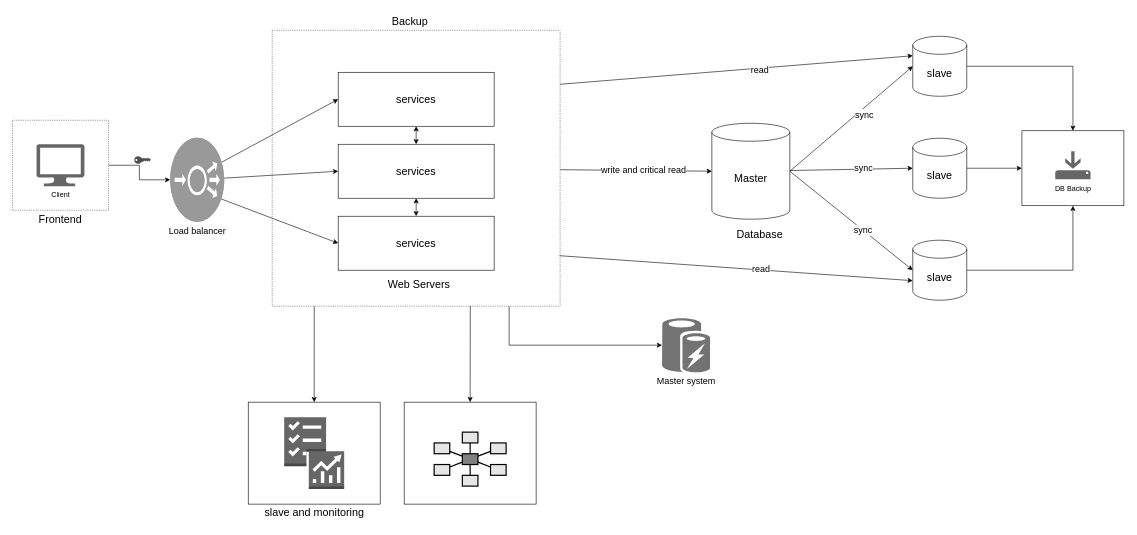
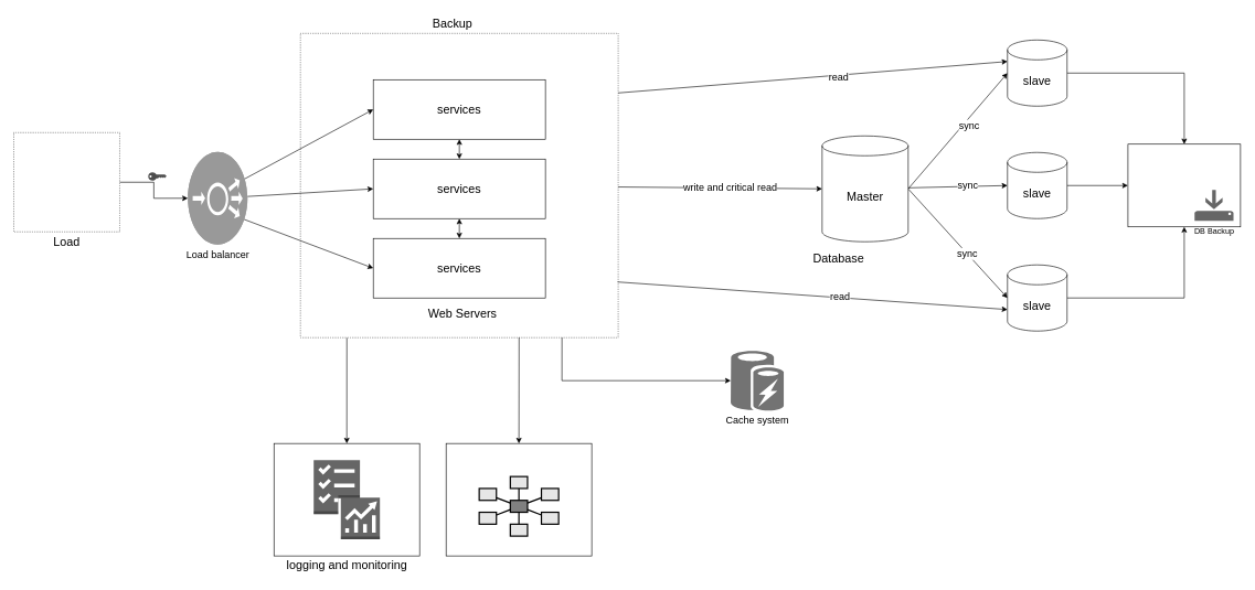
  <mxCell id="0" />
  <mxCell id="1" parent="0" />
  <mxCell id="2" style="edgeStyle=none;rounded=0;orthogonalLoop=1;jettySize=auto;html=1;entryX=0;entryY=0.5;entryDx=0;entryDy=0;entryPerimeter=0;fontSize=15;startArrow=none;startFill=0;" edge="1" parent="1" source="5" target="26"><mxGeometry relative="1" as="geometry" /></mxCell>
  <mxCell id="3" value="write and critical read" style="edgeLabel;html=1;align=center;verticalAlign=middle;resizable=0;points=[];fontSize=15;" vertex="1" connectable="0" parent="2"><mxGeometry x="0.094" y="1" relative="1" as="geometry"><mxPoint as="offset" /></mxGeometry></mxCell>
  <mxCell id="4" style="edgeStyle=orthogonalEdgeStyle;rounded=0;orthogonalLoop=1;jettySize=auto;html=1;entryX=0;entryY=0.5;entryDx=0;entryDy=0;entryPerimeter=0;fontSize=15;startArrow=none;startFill=0;exitX=0.823;exitY=0.997;exitDx=0;exitDy=0;exitPerimeter=0;" edge="1" parent="1" source="5" target="39"><mxGeometry relative="1" as="geometry"><Array as="points"><mxPoint x="848" y="575" /></Array></mxGeometry></mxCell>
  <mxCell id="5" value="" style="rounded=0;whiteSpace=wrap;html=1;fontSize=18;dashed=1;dashPattern=1 2;" parent="1" vertex="1"><mxGeometry x="453" y="50" width="480" height="460" as="geometry" /></mxCell>
  <mxCell id="6" style="edgeStyle=orthogonalEdgeStyle;rounded=0;orthogonalLoop=1;jettySize=auto;html=1;entryX=0;entryY=0.5;entryDx=0;entryDy=0;entryPerimeter=0;fontSize=15;" edge="1" parent="1" source="7" target="32"><mxGeometry relative="1" as="geometry" /></mxCell>
  <mxCell id="7" value="" style="rounded=0;whiteSpace=wrap;html=1;dashed=1;dashPattern=1 2;" parent="1" vertex="1"><mxGeometry x="20" y="200" width="160" height="150" as="geometry" /></mxCell>
- <mxCell id="8" value="Client" style="verticalLabelPosition=bottom;html=1;verticalAlign=top;align=center;strokeColor=none;fillColor=#666666;shape=mxgraph.azure.computer;pointerEvents=1;" parent="1" vertex="1"><mxGeometry x="60" y="240" width="80" height="70" as="geometry" /></mxCell>
- <mxCell id="9" value="Frontend" style="text;html=1;strokeColor=none;fillColor=none;align=center;verticalAlign=middle;whiteSpace=wrap;rounded=0;dashed=1;dashPattern=1 2;fontSize=18;" parent="1" vertex="1"><mxGeometry x="70" y="350" width="60" height="30" as="geometry" /></mxCell>
+ <mxCell id="9" value="Load" style="text;html=1;strokeColor=none;fillColor=none;align=center;verticalAlign=middle;whiteSpace=wrap;rounded=0;dashed=1;dashPattern=1 2;fontSize=18;" parent="1" vertex="1"><mxGeometry x="70" y="350" width="60" height="30" as="geometry" /></mxCell>
  <mxCell id="10" style="edgeStyle=none;rounded=0;orthogonalLoop=1;jettySize=auto;html=1;entryX=0;entryY=0;entryDx=0;entryDy=32.5;entryPerimeter=0;fontSize=15;" edge="1" parent="1" target="34"><mxGeometry relative="1" as="geometry"><mxPoint x="933" y="140" as="sourcePoint" /></mxGeometry></mxCell>
  <mxCell id="11" value="read" style="edgeLabel;html=1;align=center;verticalAlign=middle;resizable=0;points=[];fontSize=15;" vertex="1" connectable="0" parent="10"><mxGeometry x="0.125" y="-1" relative="1" as="geometry"><mxPoint x="1" as="offset" /></mxGeometry></mxCell>
  <mxCell id="12" style="edgeStyle=none;rounded=0;orthogonalLoop=1;jettySize=auto;html=1;fontSize=15;startArrow=classic;startFill=1;" edge="1" parent="1" source="13" target="15"><mxGeometry relative="1" as="geometry" /></mxCell>
  <mxCell id="13" value="services" style="rounded=0;whiteSpace=wrap;html=1;fontSize=18;" parent="1" vertex="1"><mxGeometry x="563" y="120" width="260" height="90" as="geometry" /></mxCell>
  <mxCell id="14" style="edgeStyle=none;rounded=0;orthogonalLoop=1;jettySize=auto;html=1;fontSize=15;startArrow=classic;startFill=1;" edge="1" parent="1" source="15" target="18"><mxGeometry relative="1" as="geometry" /></mxCell>
  <mxCell id="15" value="services" style="rounded=0;whiteSpace=wrap;html=1;fontSize=18;" parent="1" vertex="1"><mxGeometry x="563" y="240" width="260" height="90" as="geometry" /></mxCell>
  <mxCell id="16" style="edgeStyle=none;rounded=0;orthogonalLoop=1;jettySize=auto;html=1;entryX=0;entryY=0;entryDx=0;entryDy=67.5;entryPerimeter=0;fontSize=15;exitX=0.998;exitY=0.817;exitDx=0;exitDy=0;exitPerimeter=0;" edge="1" parent="1" source="5" target="38"><mxGeometry relative="1" as="geometry" /></mxCell>
  <mxCell id="17" value="read" style="edgeLabel;html=1;align=center;verticalAlign=middle;resizable=0;points=[];fontSize=15;" vertex="1" connectable="0" parent="16"><mxGeometry x="0.139" y="2" relative="1" as="geometry"><mxPoint as="offset" /></mxGeometry></mxCell>
  <mxCell id="18" value="services" style="rounded=0;whiteSpace=wrap;html=1;fontSize=18;" parent="1" vertex="1"><mxGeometry x="563" y="360" width="260" height="90" as="geometry" /></mxCell>
  <mxCell id="19" value="Backup" style="text;html=1;strokeColor=none;fillColor=none;align=center;verticalAlign=middle;whiteSpace=wrap;rounded=0;dashed=1;dashPattern=1 2;fontSize=18;" parent="1" vertex="1"><mxGeometry x="643" y="20" width="80" height="30" as="geometry" /></mxCell>
  <mxCell id="20" style="edgeStyle=none;rounded=0;orthogonalLoop=1;jettySize=auto;html=1;entryX=0;entryY=0.5;entryDx=0;entryDy=0;entryPerimeter=0;fontSize=15;exitX=1;exitY=0.5;exitDx=0;exitDy=0;exitPerimeter=0;" edge="1" parent="1" source="26" target="34"><mxGeometry relative="1" as="geometry" /></mxCell>
  <mxCell id="21" value="sync" style="edgeLabel;html=1;align=center;verticalAlign=middle;resizable=0;points=[];fontSize=15;" vertex="1" connectable="0" parent="20"><mxGeometry x="0.154" y="-7" relative="1" as="geometry"><mxPoint as="offset" /></mxGeometry></mxCell>
  <mxCell id="22" style="edgeStyle=none;rounded=0;orthogonalLoop=1;jettySize=auto;html=1;entryX=0;entryY=0.5;entryDx=0;entryDy=0;entryPerimeter=0;fontSize=15;" edge="1" parent="1" source="26" target="36"><mxGeometry relative="1" as="geometry" /></mxCell>
  <mxCell id="23" value="sync" style="edgeLabel;html=1;align=center;verticalAlign=middle;resizable=0;points=[];fontSize=15;" vertex="1" connectable="0" parent="22"><mxGeometry x="0.188" y="3" relative="1" as="geometry"><mxPoint x="1" as="offset" /></mxGeometry></mxCell>
  <mxCell id="24" style="edgeStyle=none;rounded=0;orthogonalLoop=1;jettySize=auto;html=1;entryX=0;entryY=0.5;entryDx=0;entryDy=0;entryPerimeter=0;fontSize=15;exitX=1;exitY=0.5;exitDx=0;exitDy=0;exitPerimeter=0;" edge="1" parent="1" source="26" target="38"><mxGeometry relative="1" as="geometry" /></mxCell>
  <mxCell id="25" value="sync" style="edgeLabel;html=1;align=center;verticalAlign=middle;resizable=0;points=[];fontSize=15;" vertex="1" connectable="0" parent="24"><mxGeometry x="0.186" relative="1" as="geometry"><mxPoint as="offset" /></mxGeometry></mxCell>
- <mxCell id="26" value="Master" style="shape=cylinder3;whiteSpace=wrap;html=1;boundedLbl=1;backgroundOutline=1;size=15;fontSize=18;" parent="1" vertex="1"><mxGeometry x="1186" y="205" width="130" height="160" as="geometry" /></mxCell>
- <mxCell id="27" value="slave and monitoring" style="text;html=1;strokeColor=none;fillColor=none;align=center;verticalAlign=middle;whiteSpace=wrap;rounded=0;dashed=1;dashPattern=1 2;fontSize=18;" parent="1" vertex="1"><mxGeometry x="425.5" y="840" width="195" height="30" as="geometry" /></mxCell>
+ <mxCell id="26" value="Master" style="shape=cylinder3;whiteSpace=wrap;html=1;boundedLbl=1;backgroundOutline=1;size=15;fontSize=18;" parent="1" vertex="1"><mxGeometry x="1241" y="205" width="130" height="160" as="geometry" /></mxCell>
+ <mxCell id="27" value="logging and monitoring" style="text;html=1;strokeColor=none;fillColor=none;align=center;verticalAlign=middle;whiteSpace=wrap;rounded=0;dashed=1;dashPattern=1 2;fontSize=18;" parent="1" vertex="1"><mxGeometry x="425.5" y="840" width="195" height="30" as="geometry" /></mxCell>
  <mxCell id="28" value="" style="rounded=0;whiteSpace=wrap;html=1;fontSize=18;" vertex="1" parent="1"><mxGeometry x="413" y="670" width="220" height="170" as="geometry" /></mxCell>
  <mxCell id="29" style="rounded=0;orthogonalLoop=1;jettySize=auto;html=1;entryX=0;entryY=0.5;entryDx=0;entryDy=0;fontSize=15;exitX=0.874;exitY=0.318;exitDx=0;exitDy=0;exitPerimeter=0;" edge="1" parent="1" source="32" target="13"><mxGeometry relative="1" as="geometry" /></mxCell>
  <mxCell id="30" style="edgeStyle=none;rounded=0;orthogonalLoop=1;jettySize=auto;html=1;entryX=0;entryY=0.5;entryDx=0;entryDy=0;fontSize=15;" edge="1" parent="1" source="32" target="15"><mxGeometry relative="1" as="geometry" /></mxCell>
  <mxCell id="31" style="edgeStyle=none;rounded=0;orthogonalLoop=1;jettySize=auto;html=1;entryX=0;entryY=0.5;entryDx=0;entryDy=0;fontSize=15;exitX=0.844;exitY=0.704;exitDx=0;exitDy=0;exitPerimeter=0;" edge="1" parent="1" source="32" target="18"><mxGeometry relative="1" as="geometry" /></mxCell>
  <mxCell id="32" value="&lt;font style=&quot;font-size: 15px&quot;&gt;Load balancer&lt;/font&gt;" style="fillColor=#999999;verticalLabelPosition=bottom;sketch=0;html=1;strokeColor=#ffffff;verticalAlign=top;align=center;points=[[0.145,0.145,0],[0.5,0,0],[0.855,0.145,0],[1,0.5,0],[0.855,0.855,0],[0.5,1,0],[0.145,0.855,0],[0,0.5,0]];pointerEvents=1;shape=mxgraph.cisco_safe.compositeIcon;bgIcon=ellipse;resIcon=mxgraph.cisco_safe.capability.load_balancer;" vertex="1" parent="1"><mxGeometry x="283" y="229.25" width="90" height="140" as="geometry" /></mxCell>
  <mxCell id="33" style="edgeStyle=orthogonalEdgeStyle;rounded=0;orthogonalLoop=1;jettySize=auto;html=1;entryX=0.5;entryY=0;entryDx=0;entryDy=0;fontSize=15;startArrow=none;startFill=0;" edge="1" parent="1" source="34" target="60"><mxGeometry relative="1" as="geometry" /></mxCell>
  <mxCell id="34" value="slave" style="shape=cylinder3;whiteSpace=wrap;html=1;boundedLbl=1;backgroundOutline=1;size=15;fontSize=18;" vertex="1" parent="1"><mxGeometry x="1521" y="60" width="90" height="100" as="geometry" /></mxCell>
  <mxCell id="35" style="edgeStyle=orthogonalEdgeStyle;rounded=0;orthogonalLoop=1;jettySize=auto;html=1;entryX=0;entryY=0.5;entryDx=0;entryDy=0;fontSize=15;startArrow=none;startFill=0;" edge="1" parent="1" source="36" target="60"><mxGeometry relative="1" as="geometry" /></mxCell>
  <mxCell id="36" value="slave" style="shape=cylinder3;whiteSpace=wrap;html=1;boundedLbl=1;backgroundOutline=1;size=15;fontSize=18;" vertex="1" parent="1"><mxGeometry x="1521" y="230" width="90" height="100" as="geometry" /></mxCell>
  <mxCell id="37" style="edgeStyle=orthogonalEdgeStyle;rounded=0;orthogonalLoop=1;jettySize=auto;html=1;entryX=0.5;entryY=1;entryDx=0;entryDy=0;fontSize=15;startArrow=none;startFill=0;" edge="1" parent="1" source="38" target="60"><mxGeometry relative="1" as="geometry" /></mxCell>
  <mxCell id="38" value="slave" style="shape=cylinder3;whiteSpace=wrap;html=1;boundedLbl=1;backgroundOutline=1;size=15;fontSize=18;" vertex="1" parent="1"><mxGeometry x="1521" y="400" width="90" height="100" as="geometry" /></mxCell>
- <mxCell id="39" value="Master system" style="verticalLabelPosition=bottom;html=1;verticalAlign=top;align=center;strokeColor=none;fillColor=#737373;shape=mxgraph.azure.azure_cache;fontSize=15;" vertex="1" parent="1"><mxGeometry x="1103" y="530" width="80" height="90" as="geometry" /></mxCell>
+ <mxCell id="39" value="Cache system" style="verticalLabelPosition=bottom;html=1;verticalAlign=top;align=center;strokeColor=none;fillColor=#737373;shape=mxgraph.azure.azure_cache;fontSize=15;" vertex="1" parent="1"><mxGeometry x="1103" y="530" width="80" height="90" as="geometry" /></mxCell>
  <mxCell id="40" value="Web Servers" style="text;html=1;strokeColor=none;fillColor=none;align=center;verticalAlign=middle;whiteSpace=wrap;rounded=0;dashed=1;dashPattern=1 2;fontSize=18;" vertex="1" parent="1"><mxGeometry x="638" y="460" width="120" height="30" as="geometry" /></mxCell>
  <mxCell id="41" value="" style="outlineConnect=0;dashed=0;verticalLabelPosition=bottom;verticalAlign=top;align=center;html=1;shape=mxgraph.aws3.checklist_performance;fillColor=#666666;gradientColor=none;fontSize=15;" vertex="1" parent="1"><mxGeometry x="473" y="695" width="100" height="120" as="geometry" /></mxCell>
  <mxCell id="42" value="" style="endArrow=classic;html=1;rounded=0;fontSize=15;entryX=0.5;entryY=0;entryDx=0;entryDy=0;exitX=0.146;exitY=1.001;exitDx=0;exitDy=0;exitPerimeter=0;" edge="1" parent="1" source="5" target="28"><mxGeometry width="50" height="50" relative="1" as="geometry"><mxPoint x="593" y="510" as="sourcePoint" /><mxPoint x="589" y="680" as="targetPoint" /></mxGeometry></mxCell>
  <mxCell id="43" value="Database" style="text;html=1;strokeColor=none;fillColor=none;align=center;verticalAlign=middle;whiteSpace=wrap;rounded=0;dashed=1;dashPattern=1 2;fontSize=18;" vertex="1" parent="1"><mxGeometry x="1226" y="375" width="80" height="30" as="geometry" /></mxCell>
  <mxCell id="44" value="" style="points=[[0,0.5,0],[0.24,0,0],[0.5,0.28,0],[0.995,0.475,0],[0.5,0.72,0],[0.24,1,0]];verticalLabelPosition=bottom;sketch=0;html=1;verticalAlign=top;aspect=fixed;align=center;pointerEvents=1;shape=mxgraph.cisco19.key;fillColor=#4D4D4D;strokeColor=none;fontSize=15;" vertex="1" parent="1"><mxGeometry x="223" y="260" width="27.78" height="12.5" as="geometry" /></mxCell>
  <mxCell id="45" value="" style="rounded=0;whiteSpace=wrap;html=1;fontSize=18;" vertex="1" parent="1"><mxGeometry x="673" y="670" width="220" height="170" as="geometry" /></mxCell>
  <mxCell id="46" value="" style="endArrow=classic;html=1;rounded=0;fontSize=15;exitX=0.688;exitY=0.999;exitDx=0;exitDy=0;exitPerimeter=0;entryX=0.5;entryY=0;entryDx=0;entryDy=0;" edge="1" parent="1" source="5" target="45"><mxGeometry width="50" height="50" relative="1" as="geometry"><mxPoint x="744.04" y="560" as="sourcePoint" /><mxPoint x="743" y="670" as="targetPoint" /></mxGeometry></mxCell>
  <mxCell id="47" value="" style="strokeWidth=2;dashed=0;align=center;fontSize=8;shape=rect;fillColor=#E6E6E6;strokeColor=#000000;" vertex="1" parent="1"><mxGeometry x="770" y="720" width="26" height="18" as="geometry" /></mxCell>
  <mxCell id="48" value="" style="strokeWidth=2;dashed=0;align=center;fontSize=8;shape=rect;fillColor=#E6E6E6;strokeColor=#000000;" vertex="1" parent="1"><mxGeometry x="723" y="738" width="26" height="18" as="geometry" /></mxCell>
  <mxCell id="49" value="" style="strokeWidth=2;dashed=0;align=center;fontSize=8;shape=rect;fillColor=#E6E6E6;strokeColor=#000000;" vertex="1" parent="1"><mxGeometry x="817" y="738" width="26" height="18" as="geometry" /></mxCell>
  <mxCell id="50" value="" style="strokeWidth=2;dashed=0;align=center;fontSize=8;shape=rect;fillColor=#E6E6E6;strokeColor=#000000;" vertex="1" parent="1"><mxGeometry x="723" y="774" width="26" height="18" as="geometry" /></mxCell>
  <mxCell id="51" value="" style="strokeWidth=2;dashed=0;align=center;fontSize=8;shape=rect;fillColor=#E6E6E6;strokeColor=#000000;" vertex="1" parent="1"><mxGeometry x="817" y="774" width="26" height="18" as="geometry" /></mxCell>
  <mxCell id="52" value="" style="strokeWidth=2;dashed=0;align=center;fontSize=8;shape=rect;fillColor=#E6E6E6;strokeColor=#000000;" vertex="1" parent="1"><mxGeometry x="770" y="792" width="26" height="18" as="geometry" /></mxCell>
  <mxCell id="53" value="" style="strokeWidth=2;dashed=0;align=center;fontSize=8;shape=rect;fillColor=#808080;strokeColor=#000000;" vertex="1" parent="1"><mxGeometry x="770" y="756" width="26" height="18" as="geometry" /></mxCell>
  <mxCell id="54" value="" style="edgeStyle=none;endArrow=none;dashed=0;html=1;strokeWidth=2;rounded=0;fontSize=15;" edge="1" source="53" target="47" parent="1"><mxGeometry relative="1" as="geometry" /></mxCell>
  <mxCell id="55" value="" style="edgeStyle=none;endArrow=none;dashed=0;html=1;strokeWidth=2;rounded=0;fontSize=15;" edge="1" source="53" target="48" parent="1"><mxGeometry relative="1" as="geometry" /></mxCell>
  <mxCell id="56" value="" style="edgeStyle=none;endArrow=none;dashed=0;html=1;strokeWidth=2;rounded=0;fontSize=15;" edge="1" source="53" target="49" parent="1"><mxGeometry relative="1" as="geometry" /></mxCell>
  <mxCell id="57" value="" style="edgeStyle=none;endArrow=none;dashed=0;html=1;strokeWidth=2;rounded=0;fontSize=15;" edge="1" source="53" target="50" parent="1"><mxGeometry relative="1" as="geometry" /></mxCell>
  <mxCell id="58" value="" style="edgeStyle=none;endArrow=none;dashed=0;html=1;strokeWidth=2;rounded=0;fontSize=15;" edge="1" source="53" target="51" parent="1"><mxGeometry relative="1" as="geometry" /></mxCell>
  <mxCell id="59" value="" style="edgeStyle=none;endArrow=none;dashed=0;html=1;strokeWidth=2;rounded=0;fontSize=15;" edge="1" source="53" target="52" parent="1"><mxGeometry relative="1" as="geometry" /></mxCell>
  <mxCell id="60" value="" style="rounded=0;whiteSpace=wrap;html=1;fontSize=18;" vertex="1" parent="1"><mxGeometry x="1703" y="217.5" width="170" height="125" as="geometry" /></mxCell>
- <mxCell id="61" value="&lt;font style=&quot;font-size: 12px&quot;&gt;DB Backup&lt;/font&gt;" style="sketch=0;pointerEvents=1;shadow=0;dashed=0;html=1;strokeColor=none;fillColor=#666666;labelPosition=center;verticalLabelPosition=bottom;verticalAlign=top;outlineConnect=0;align=center;shape=mxgraph.office.concepts.backup_local;fontSize=15;" vertex="1" parent="1"><mxGeometry x="1758.62" y="251.67" width="58.75" height="46.66" as="geometry" /></mxCell>
+ <mxCell id="61" value="&lt;font style=&quot;font-size: 12px&quot;&gt;DB Backup&lt;/font&gt;" style="sketch=0;pointerEvents=1;shadow=0;dashed=0;html=1;strokeColor=none;fillColor=#666666;labelPosition=center;verticalLabelPosition=bottom;verticalAlign=top;outlineConnect=0;align=center;shape=mxgraph.office.concepts.backup_local;fontSize=15;" vertex="1" parent="1"><mxGeometry x="1803.62" y="286.67" width="58.75" height="46.66" as="geometry" /></mxCell>
